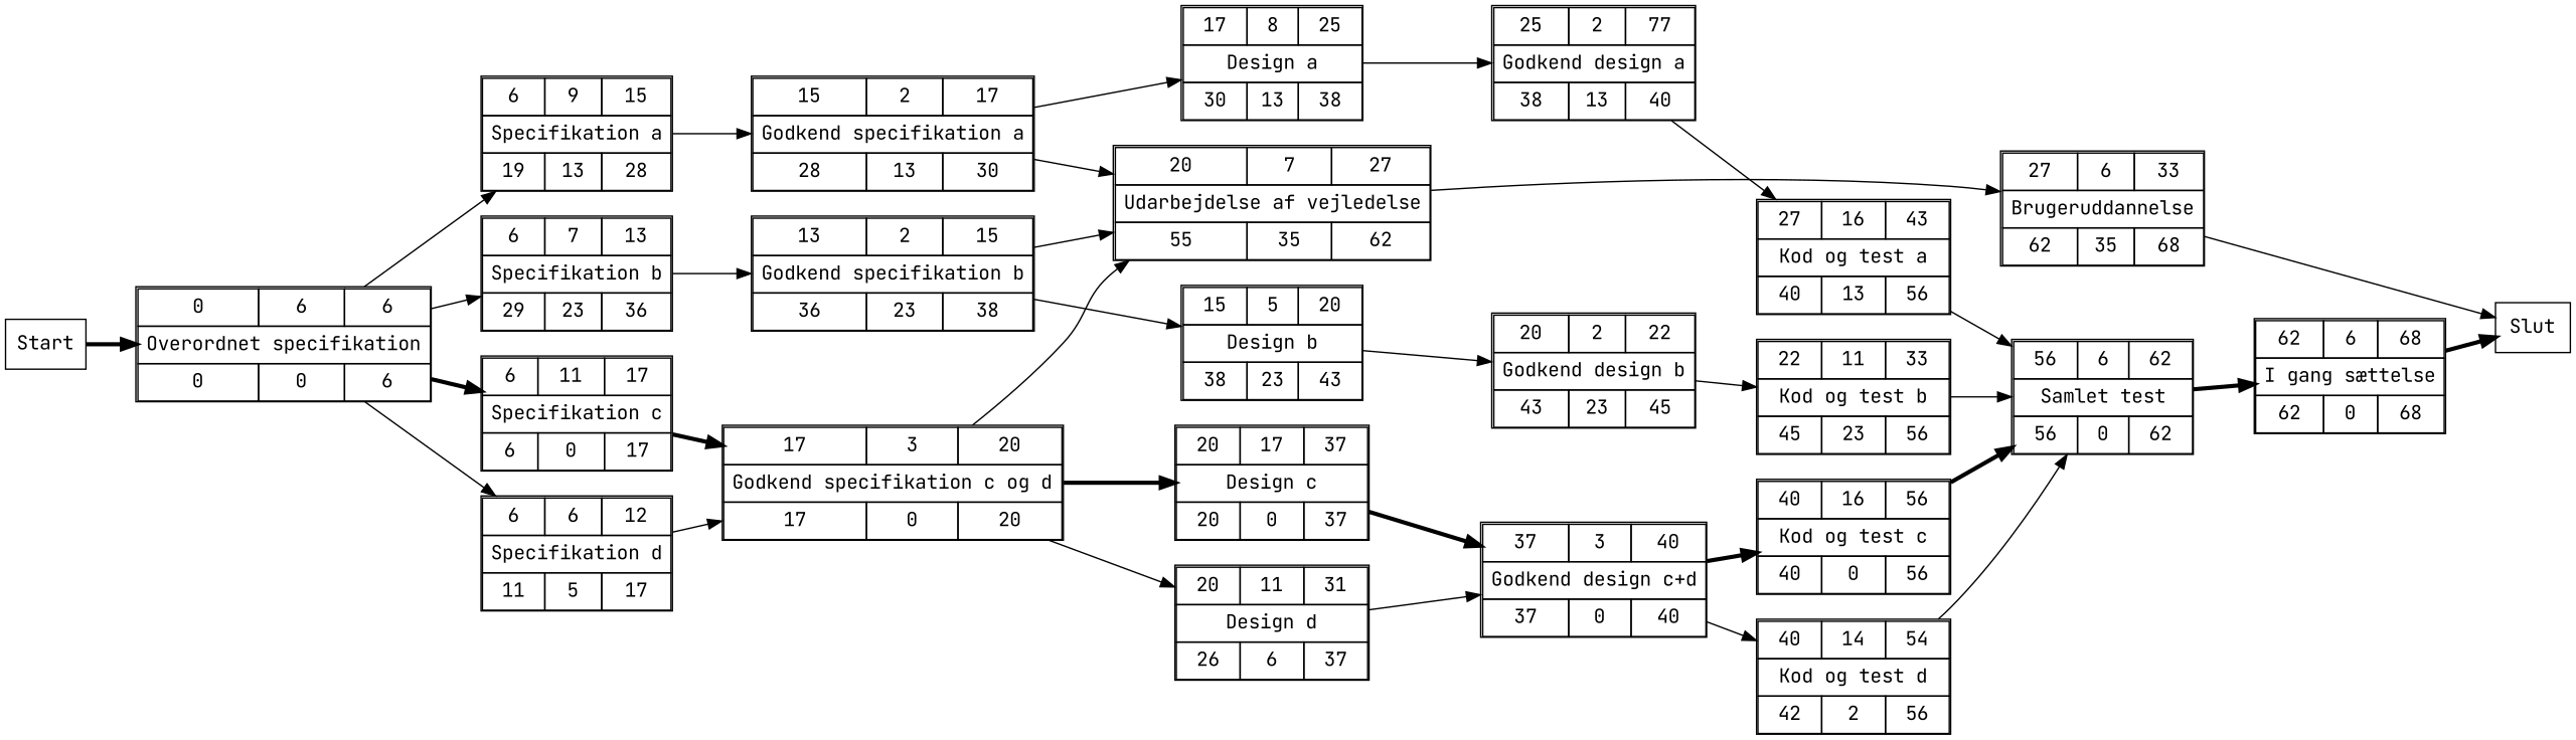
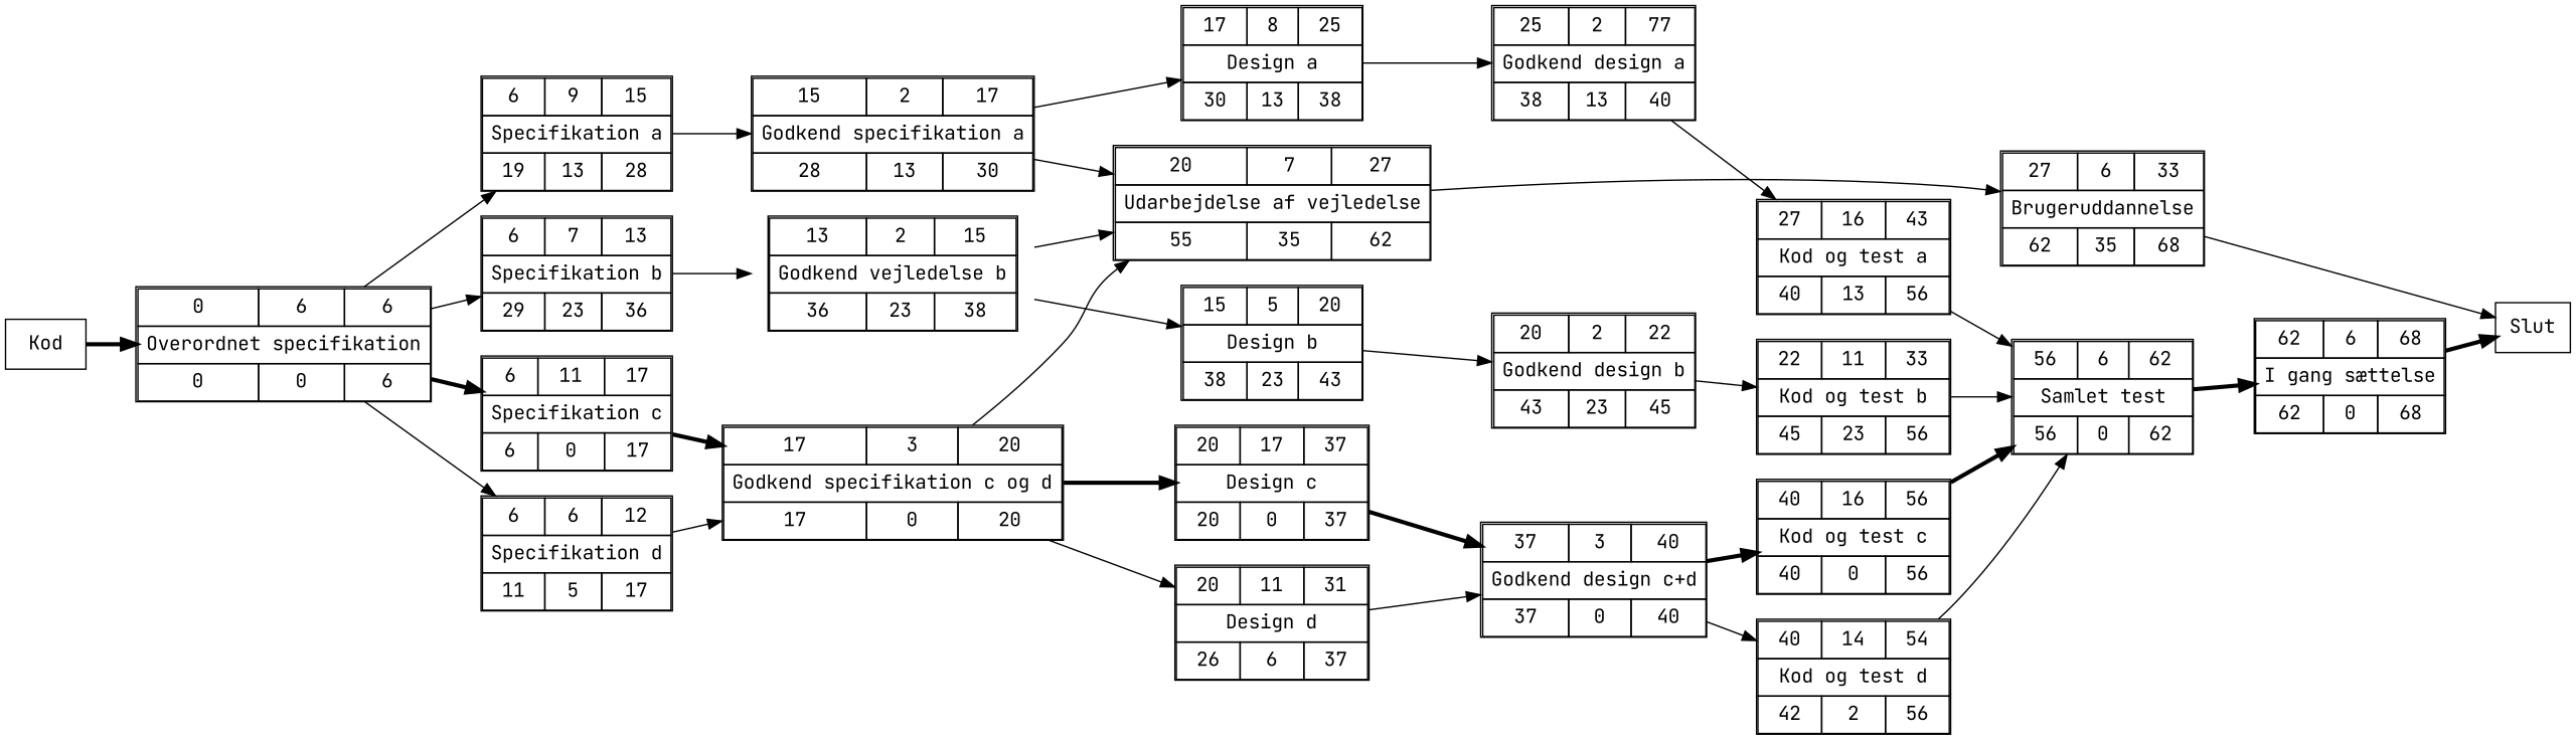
  digraph {
    fontname="JetBrains Mono"
    rankdir=LR
    node [fontname="JetBrains Mono" shape=none margin=0]
    edge [fontname="JetBrains Mono"]
-   n1 [label=Start shape=box margin=""]
+   n1 [label=Kod shape=box margin=""]
    n2 [label=<     <TABLE CELLSPACING="0" CELLPADDING="5">       <TR> <TD> 0 </TD> <TD> 6 </TD> <TD> 6 </TD> </TR>       <TR><TD COLSPAN="3">Overordnet specifikation</TD></TR>       <TR><TD>0</TD> <TD>0</TD> <TD>6</TD></TR>     </TABLE>>]
    n3 [label=<     <TABLE CELLSPACING="0" CELLPADDING="5">       <TR> <TD> 6 </TD> <TD> 9 </TD> <TD> 15 </TD> </TR>       <TR><TD COLSPAN="3">Specifikation a</TD></TR>       <TR><TD>19</TD> <TD>13</TD> <TD>28</TD></TR>     </TABLE>>]
    n4 [label=<     <TABLE CELLSPACING="0" CELLPADDING="5">       <TR> <TD> 6 </TD> <TD> 7 </TD> <TD> 13 </TD> </TR>       <TR><TD COLSPAN="3">Specifikation b</TD></TR>       <TR><TD>29</TD> <TD>23</TD> <TD>36</TD></TR>     </TABLE>>]
    n5 [label=<     <TABLE CELLSPACING="0" CELLPADDING="5">       <TR> <TD> 6 </TD> <TD> 11 </TD> <TD> 17 </TD> </TR>       <TR><TD COLSPAN="3">Specifikation c</TD></TR>       <TR><TD>6</TD> <TD>0</TD> <TD>17</TD></TR>     </TABLE>>]
    n6 [label=<     <TABLE CELLSPACING="0" CELLPADDING="5">       <TR> <TD> 6 </TD> <TD> 6 </TD> <TD> 12 </TD> </TR>       <TR><TD COLSPAN="3">Specifikation d</TD></TR>       <TR><TD>11</TD> <TD>5</TD> <TD>17</TD></TR>     </TABLE>>]
    n7 [label=<     <TABLE CELLSPACING="0" CELLPADDING="5">       <TR> <TD> 15 </TD> <TD> 2 </TD> <TD> 17 </TD> </TR>       <TR><TD COLSPAN="3">Godkend specifikation a</TD></TR>       <TR><TD>28</TD> <TD>13</TD> <TD>30</TD></TR>     </TABLE>>]
-   n8 [label=<     <TABLE CELLSPACING="0" CELLPADDING="5">       <TR> <TD> 13 </TD> <TD> 2 </TD> <TD> 15 </TD> </TR>       <TR><TD COLSPAN="3">Godkend specifikation b</TD></TR>       <TR><TD>36</TD> <TD>23</TD> <TD>38</TD></TR>     </TABLE>>]
+   n8 [label=<     <TABLE CELLSPACING="0" CELLPADDING="5">       <TR> <TD> 13 </TD> <TD> 2 </TD> <TD> 15 </TD> </TR>       <TR><TD COLSPAN="3">Godkend vejledelse b</TD></TR>       <TR><TD>36</TD> <TD>23</TD> <TD>38</TD></TR>     </TABLE>>]
    n9 [label=<     <TABLE CELLSPACING="0" CELLPADDING="5">       <TR> <TD> 17 </TD> <TD> 3 </TD> <TD> 20 </TD> </TR>       <TR><TD COLSPAN="3">Godkend specifikation c og d</TD></TR>       <TR><TD>17</TD> <TD>0</TD> <TD>20</TD></TR>     </TABLE>>]
    n10 [label=<     <TABLE CELLSPACING="0" CELLPADDING="5">       <TR> <TD> 17 </TD> <TD> 8 </TD> <TD> 25 </TD> </TR>       <TR><TD COLSPAN="3">Design a</TD></TR>       <TR><TD>30</TD> <TD>13</TD> <TD>38</TD></TR>     </TABLE>>]
    n11 [label=<     <TABLE CELLSPACING="0" CELLPADDING="5">       <TR> <TD> 20 </TD> <TD> 7 </TD> <TD> 27 </TD> </TR>       <TR><TD COLSPAN="3">Udarbejdelse af vejledelse</TD></TR>       <TR><TD>55</TD> <TD>35</TD> <TD>62</TD></TR>     </TABLE>>]
    n12 [label=<     <TABLE CELLSPACING="0" CELLPADDING="5">       <TR> <TD> 15 </TD> <TD> 5 </TD> <TD> 20 </TD> </TR>       <TR><TD COLSPAN="3">Design b</TD></TR>       <TR><TD>38</TD> <TD>23</TD> <TD>43</TD></TR>     </TABLE>>]
    n13 [label=<     <TABLE CELLSPACING="0" CELLPADDING="5">       <TR> <TD> 20 </TD> <TD> 17 </TD> <TD> 37 </TD> </TR>       <TR><TD COLSPAN="3">Design c</TD></TR>       <TR><TD>20</TD> <TD>0</TD> <TD>37</TD></TR>     </TABLE>>]
    n14 [label=<     <TABLE CELLSPACING="0" CELLPADDING="5">       <TR> <TD> 20 </TD> <TD> 11 </TD> <TD> 31 </TD> </TR>       <TR><TD COLSPAN="3">Design d</TD></TR>       <TR><TD>26</TD> <TD>6</TD> <TD>37</TD></TR>     </TABLE>>]
    n15 [label=<     <TABLE CELLSPACING="0" CELLPADDING="5">       <TR> <TD> 25 </TD> <TD> 2 </TD> <TD> 77 </TD> </TR>       <TR><TD COLSPAN="3">Godkend design a</TD></TR>       <TR><TD>38</TD> <TD>13</TD> <TD>40</TD></TR>     </TABLE>>]
    n16 [label=<     <TABLE CELLSPACING="0" CELLPADDING="5">       <TR> <TD> 27 </TD> <TD> 6 </TD> <TD> 33 </TD> </TR>       <TR><TD COLSPAN="3">Brugeruddannelse</TD></TR>       <TR><TD>62</TD> <TD>35</TD> <TD>68</TD></TR>     </TABLE>>]
    n17 [label=<     <TABLE CELLSPACING="0" CELLPADDING="5">       <TR> <TD> 20 </TD> <TD> 2 </TD> <TD> 22 </TD> </TR>       <TR><TD COLSPAN="3">Godkend design b</TD></TR>       <TR><TD>43</TD> <TD>23</TD> <TD>45</TD></TR>     </TABLE>>]
    n18 [label=<     <TABLE CELLSPACING="0" CELLPADDING="5">       <TR> <TD> 37 </TD> <TD> 3 </TD> <TD> 40 </TD> </TR>       <TR><TD COLSPAN="3">Godkend design c+d</TD></TR>       <TR><TD>37</TD> <TD>0</TD> <TD>40</TD></TR>     </TABLE>>]
    n19 [label=<     <TABLE CELLSPACING="0" CELLPADDING="5">       <TR> <TD> 27 </TD> <TD> 16 </TD> <TD> 43 </TD> </TR>       <TR><TD COLSPAN="3">Kod og test a</TD></TR>       <TR><TD>40</TD> <TD>13</TD> <TD>56</TD></TR>     </TABLE>>]
    n20 [label=Slut shape=box margin=""]
    n21 [label=<     <TABLE CELLSPACING="0" CELLPADDING="5">       <TR> <TD> 22 </TD> <TD> 11 </TD> <TD> 33 </TD> </TR>       <TR><TD COLSPAN="3">Kod og test b</TD></TR>       <TR><TD>45</TD> <TD>23</TD> <TD>56</TD></TR>     </TABLE>>]
    n22 [label=<     <TABLE CELLSPACING="0" CELLPADDING="5">       <TR> <TD> 40 </TD> <TD> 16 </TD> <TD> 56 </TD> </TR>       <TR><TD COLSPAN="3">Kod og test c</TD></TR>       <TR><TD>40</TD> <TD>0</TD> <TD>56</TD></TR>     </TABLE>>]
    n23 [label=<     <TABLE CELLSPACING="0" CELLPADDING="5">       <TR> <TD> 40 </TD> <TD> 14 </TD> <TD> 54 </TD> </TR>       <TR><TD COLSPAN="3">Kod og test d</TD></TR>       <TR><TD>42</TD> <TD>2</TD> <TD>56</TD></TR>     </TABLE>>]
    n24 [label=<     <TABLE CELLSPACING="0" CELLPADDING="5">       <TR> <TD> 56 </TD> <TD> 6 </TD> <TD> 62 </TD> </TR>       <TR><TD COLSPAN="3">Samlet test</TD></TR>       <TR><TD>56</TD> <TD>0</TD> <TD>62</TD></TR>     </TABLE>>]
    n25 [label=<     <TABLE CELLSPACING="0" CELLPADDING="5">       <TR> <TD> 62 </TD> <TD> 6 </TD> <TD> 68 </TD> </TR>       <TR><TD COLSPAN="3">I gang sættelse</TD></TR>       <TR><TD>62</TD> <TD>0</TD> <TD>68</TD></TR>     </TABLE>>]
    n1 -> n2 [penwidth=3]
    n2 -> n3
    n2 -> n4
    n2 -> n5 [penwidth=3]
    n2 -> n6
    n3 -> n7
    n4 -> n8
    n5 -> n9 [penwidth=3]
    n6 -> n9
    n7 -> n10
    n7 -> n11
    n8 -> n11
    n8 -> n12
    n9 -> n11
    n9 -> n13 [penwidth=3]
    n9 -> n14
    n10 -> n15
    n11 -> n16
    n12 -> n17
    n13 -> n18 [penwidth=3]
    n14 -> n18
    n15 -> n19
    n16 -> n20
    n17 -> n21
    n18 -> n22 [penwidth=3]
    n18 -> n23
    n19 -> n24
    n21 -> n24
    n22 -> n24 [penwidth=3]
    n23 -> n24
    n24 -> n25 [penwidth=3]
    n25 -> n20 [penwidth=3]
  }
